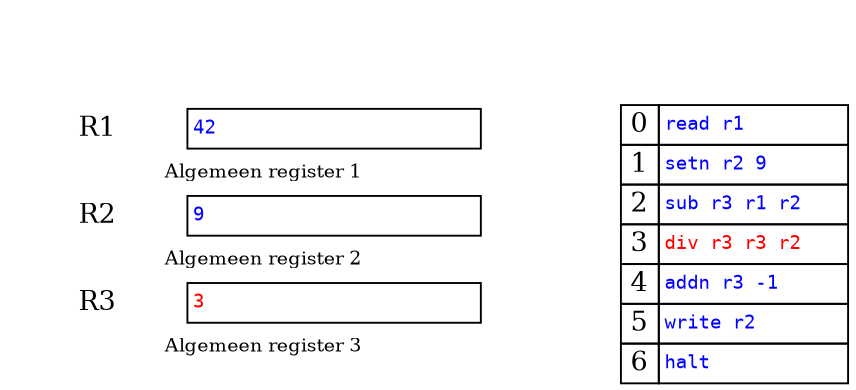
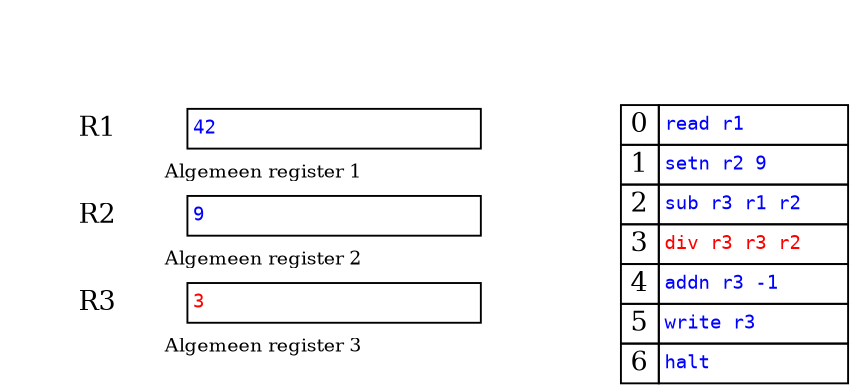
  digraph {
    nodesep=0.5
    rankdir=LR
    ranksep=1
    node [shape=box]
    edge [style=invis]
    CPU [color=none height=0 margin=0 style=invis width=0]
    n2 [label=<     <table border="0" cellborder="1" cellspacing="2">         <tr>             <td color="none">R1</td>             <td port="r0" align="left" width="90%"><font color="blue" point-size="10" face="monospace">42</font></td>         </tr>         <tr>             <td color="none" align="center" colspan="2">                 <font point-size="10">Algemeen register 1</font>             </td>         </tr>         <tr>             <td color="none">R2</td>             <td align="left" port="r2"><font color="blue" point-size="10" face="monospace">9</font></td>         </tr>         <tr>             <td color="none" align="center" colspan="2">                 <font point-size="10">Algemeen register 2</font>             </td>         </tr>         <tr>             <td color="none">R3</td>             <td align="left"><font color="red" point-size="10" face="monospace">3</font></td>         </tr>         <tr>             <td color="none" align="center" colspan="2">                 <font point-size="10">Algemeen register 3</font>             </td>         </tr>     </table>> shape=plain]
    RAM [color=none height=0 margin=0 style=invis width=0]
-   n4 [label=<     <table align="right" border="0" cellborder="1" cellspacing="0">         <tr>             <td port="r0" width="20%">0</td>             <td align="left" width="100%"><font point-size="10" face="monospace" color="blue">read r1</font></td>         </tr>         <tr>             <td>1</td>             <td align="left" port="r2"><font point-size="10" face="monospace" color="blue">setn r2 9</font></td>         </tr>         <tr>             <td>2</td>             <td align="left"><font point-size="10" face="monospace" color="blue">sub r3 r1 r2</font></td>         </tr>         <tr>             <td>3</td>             <td align="left"><font point-size="10" face="monospace" color="red">div r3 r3 r2</font></td>         </tr>         <tr>             <td>4</td>             <td align="left"><font point-size="10" face="monospace" color="blue">addn r3 -1</font></td>         </tr>         <tr>             <td>5</td>             <td align="left"><font point-size="10" face="monospace" color="blue">write r2</font></td>         </tr>         <tr>             <td>6</td>             <td align="left"><font point-size="10" face="monospace" color="blue">halt</font></td>         </tr>     </table>> shape=plain]
+   n4 [label=<     <table align="right" border="0" cellborder="1" cellspacing="0">         <tr>             <td port="r0" width="20%">0</td>             <td align="left" width="100%"><font point-size="10" face="monospace" color="blue">read r1</font></td>         </tr>         <tr>             <td>1</td>             <td align="left" port="r2"><font point-size="10" face="monospace" color="blue">setn r2 9</font></td>         </tr>         <tr>             <td>2</td>             <td align="left"><font point-size="10" face="monospace" color="blue">sub r3 r1 r2</font></td>         </tr>         <tr>             <td>3</td>             <td align="left"><font point-size="10" face="monospace" color="red">div r3 r3 r2</font></td>         </tr>         <tr>             <td>4</td>             <td align="left"><font point-size="10" face="monospace" color="blue">addn r3 -1</font></td>         </tr>         <tr>             <td>5</td>             <td align="left"><font point-size="10" face="monospace" color="blue">write r3</font></td>         </tr>         <tr>             <td>6</td>             <td align="left"><font point-size="10" face="monospace" color="blue">halt</font></td>         </tr>     </table>> shape=plain]
    subgraph sub_1 {
      rank=same
      CPU
      n2
    }
    subgraph sub_2 {
      rank=same
      RAM
      n4
    }
    CPU -> n2
    CPU -> RAM [dir=both]
    RAM -> n4
  }
